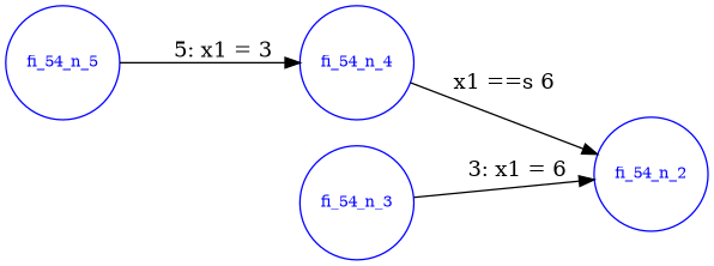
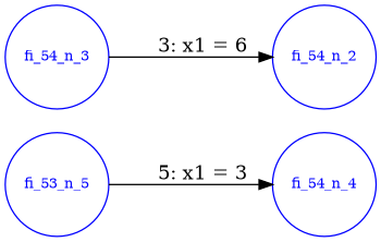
  digraph {
    rankdir=LR
    node [color=blue fontcolor=blue fontsize=10 peripheries=1 shape=circle]
    edge [color=black dir=one fontcolor=black penwidth=1 style=filled]
-   fi_54_n_5
+   fi_54_n_5 [label=fi_53_n_5]
    fi_54_n_4
    fi_54_n_2
    fi_54_n_3
    fi_54_n_5 -> fi_54_n_4 [label="    5:	x1 = 3"]
-   fi_54_n_4 -> fi_54_n_2 [label=" x1 ==s 6 "]
    fi_54_n_3 -> fi_54_n_2 [label="    3:	x1 = 6"]
  }
